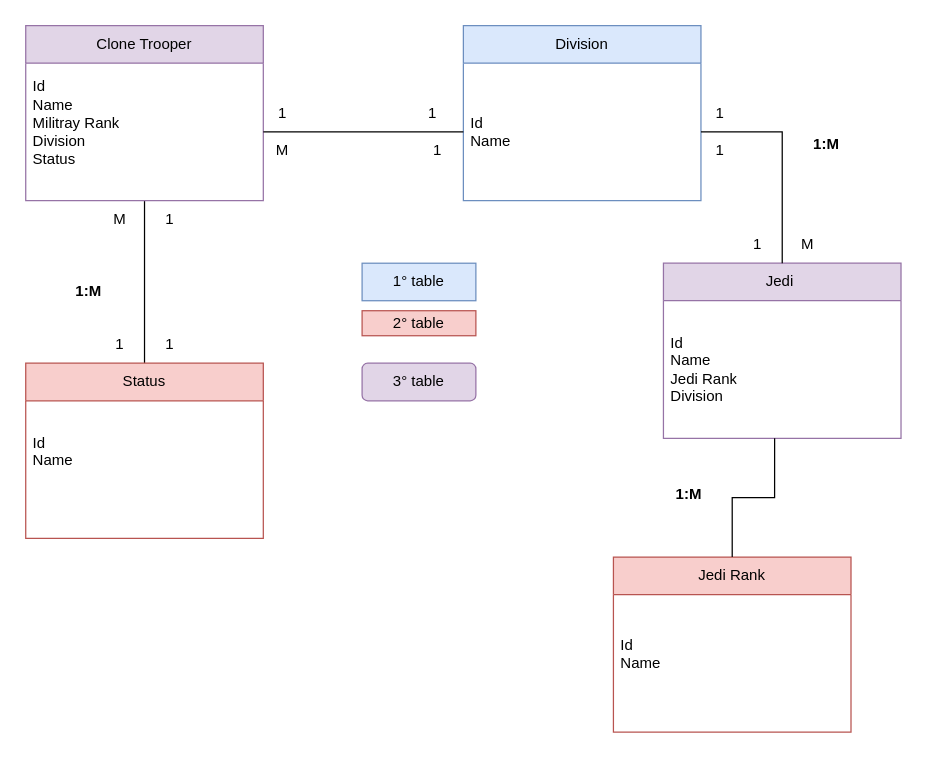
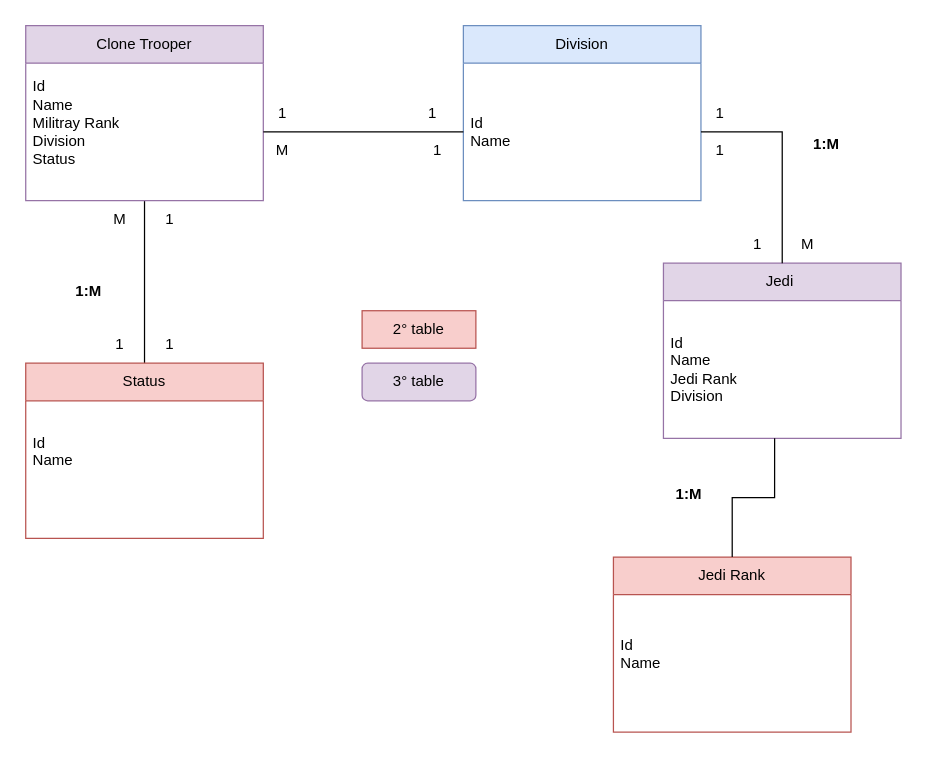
  <mxCell id="0" />
  <mxCell id="1" parent="0" />
  <mxCell id="2" style="edgeStyle=orthogonalEdgeStyle;rounded=0;orthogonalLoop=1;jettySize=auto;html=1;entryX=0.5;entryY=0;entryDx=0;entryDy=0;endArrow=none;startFill=0;" edge="1" parent="1" source="3" target="20"><mxGeometry relative="1" as="geometry" /></mxCell>
  <mxCell id="3" value="Clone Trooper" style="swimlane;fontStyle=0;childLayout=stackLayout;horizontal=1;startSize=30;horizontalStack=0;resizeParent=1;resizeParentMax=0;resizeLast=0;collapsible=1;marginBottom=0;whiteSpace=wrap;html=1;fillColor=#e1d5e7;strokeColor=#9673a6;" vertex="1" parent="1"><mxGeometry x="20" y="20" width="190" height="140" as="geometry" /></mxCell>
  <mxCell id="4" value="Id&lt;div&gt;Name&lt;/div&gt;&lt;div&gt;Militray Rank&lt;/div&gt;&lt;div&gt;Division&lt;/div&gt;&lt;div&gt;Status&lt;/div&gt;&lt;div&gt;&lt;br&gt;&lt;/div&gt;" style="text;strokeColor=none;fillColor=none;align=left;verticalAlign=middle;spacingLeft=4;spacingRight=4;overflow=hidden;points=[[0,0.5],[1,0.5]];portConstraint=eastwest;rotatable=0;whiteSpace=wrap;html=1;" vertex="1" parent="3"><mxGeometry y="30" width="190" height="110" as="geometry" /></mxCell>
  <mxCell id="5" value="Division" style="swimlane;fontStyle=0;childLayout=stackLayout;horizontal=1;startSize=30;horizontalStack=0;resizeParent=1;resizeParentMax=0;resizeLast=0;collapsible=1;marginBottom=0;whiteSpace=wrap;html=1;fillColor=#dae8fc;strokeColor=#6c8ebf;" vertex="1" parent="1"><mxGeometry x="370" y="20" width="190" height="140" as="geometry" /></mxCell>
  <mxCell id="6" value="Id&lt;div&gt;Name&lt;/div&gt;" style="text;strokeColor=none;fillColor=none;align=left;verticalAlign=middle;spacingLeft=4;spacingRight=4;overflow=hidden;points=[[0,0.5],[1,0.5]];portConstraint=eastwest;rotatable=0;whiteSpace=wrap;html=1;" vertex="1" parent="5"><mxGeometry y="30" width="190" height="110" as="geometry" /></mxCell>
  <mxCell id="7" value="Jedi&amp;nbsp;" style="swimlane;fontStyle=0;childLayout=stackLayout;horizontal=1;startSize=30;horizontalStack=0;resizeParent=1;resizeParentMax=0;resizeLast=0;collapsible=1;marginBottom=0;whiteSpace=wrap;html=1;fillColor=#e1d5e7;strokeColor=#9673a6;" vertex="1" parent="1"><mxGeometry x="530" y="210" width="190" height="140" as="geometry" /></mxCell>
  <mxCell id="8" value="Id&lt;div&gt;Name&lt;/div&gt;&lt;div&gt;Jedi Rank&lt;/div&gt;&lt;div&gt;&lt;span style=&quot;background-color: transparent; color: light-dark(rgb(0, 0, 0), rgb(255, 255, 255));&quot;&gt;Division&lt;/span&gt;&lt;/div&gt;" style="text;strokeColor=none;fillColor=none;align=left;verticalAlign=middle;spacingLeft=4;spacingRight=4;overflow=hidden;points=[[0,0.5],[1,0.5]];portConstraint=eastwest;rotatable=0;whiteSpace=wrap;html=1;" vertex="1" parent="7"><mxGeometry y="30" width="190" height="110" as="geometry" /></mxCell>
  <mxCell id="9" style="edgeStyle=orthogonalEdgeStyle;rounded=0;orthogonalLoop=1;jettySize=auto;html=1;entryX=0;entryY=0.5;entryDx=0;entryDy=0;endArrow=none;startFill=0;" edge="1" parent="1" source="4" target="6"><mxGeometry relative="1" as="geometry"><mxPoint x="350" y="90" as="targetPoint" /></mxGeometry></mxCell>
  <mxCell id="10" value="1" style="text;html=1;align=center;verticalAlign=middle;resizable=0;points=[];autosize=1;strokeColor=none;fillColor=none;" vertex="1" parent="1"><mxGeometry x="330" y="75" width="30" height="30" as="geometry" /></mxCell>
  <mxCell id="11" value="1" style="text;html=1;align=center;verticalAlign=middle;resizable=0;points=[];autosize=1;strokeColor=none;fillColor=none;" vertex="1" parent="1"><mxGeometry x="210" y="75" width="30" height="30" as="geometry" /></mxCell>
  <mxCell id="12" value="1" style="text;html=1;align=center;verticalAlign=middle;resizable=0;points=[];autosize=1;strokeColor=none;fillColor=none;" vertex="1" parent="1"><mxGeometry x="334" y="105" width="30" height="30" as="geometry" /></mxCell>
  <mxCell id="13" value="M" style="text;html=1;align=center;verticalAlign=middle;resizable=0;points=[];autosize=1;strokeColor=none;fillColor=none;" vertex="1" parent="1"><mxGeometry x="210" y="105" width="30" height="30" as="geometry" /></mxCell>
  <mxCell id="14" style="edgeStyle=orthogonalEdgeStyle;rounded=0;orthogonalLoop=1;jettySize=auto;html=1;exitX=1;exitY=0.5;exitDx=0;exitDy=0;endArrow=none;startFill=0;" edge="1" parent="1" source="6" target="7"><mxGeometry relative="1" as="geometry" /></mxCell>
  <mxCell id="15" value="1" style="text;html=1;align=center;verticalAlign=middle;resizable=0;points=[];autosize=1;strokeColor=none;fillColor=none;" vertex="1" parent="1"><mxGeometry x="560" y="75" width="30" height="30" as="geometry" /></mxCell>
  <mxCell id="16" value="M" style="text;html=1;align=center;verticalAlign=middle;resizable=0;points=[];autosize=1;strokeColor=none;fillColor=none;" vertex="1" parent="1"><mxGeometry x="630" y="180" width="30" height="30" as="geometry" /></mxCell>
  <mxCell id="17" value="1" style="text;html=1;align=center;verticalAlign=middle;resizable=0;points=[];autosize=1;strokeColor=none;fillColor=none;" vertex="1" parent="1"><mxGeometry x="590" y="180" width="30" height="30" as="geometry" /></mxCell>
  <mxCell id="18" value="1" style="text;html=1;align=center;verticalAlign=middle;resizable=0;points=[];autosize=1;strokeColor=none;fillColor=none;" vertex="1" parent="1"><mxGeometry x="560" y="105" width="30" height="30" as="geometry" /></mxCell>
  <mxCell id="19" value="1:M" style="text;html=1;align=center;verticalAlign=middle;resizable=0;points=[];autosize=1;strokeColor=none;fillColor=none;fontStyle=1" vertex="1" parent="1"><mxGeometry x="640" y="100" width="40" height="30" as="geometry" /></mxCell>
  <mxCell id="20" value="Status" style="swimlane;fontStyle=0;childLayout=stackLayout;horizontal=1;startSize=30;horizontalStack=0;resizeParent=1;resizeParentMax=0;resizeLast=0;collapsible=1;marginBottom=0;whiteSpace=wrap;html=1;fillColor=#f8cecc;strokeColor=#b85450;" vertex="1" parent="1"><mxGeometry x="20" y="290" width="190" height="140" as="geometry" /></mxCell>
  <mxCell id="21" value="Id&lt;div&gt;Name&lt;/div&gt;&lt;div&gt;&lt;br&gt;&lt;/div&gt;&lt;div&gt;&lt;br&gt;&lt;/div&gt;" style="text;strokeColor=none;fillColor=none;align=left;verticalAlign=middle;spacingLeft=4;spacingRight=4;overflow=hidden;points=[[0,0.5],[1,0.5]];portConstraint=eastwest;rotatable=0;whiteSpace=wrap;html=1;" vertex="1" parent="20"><mxGeometry y="30" width="190" height="110" as="geometry" /></mxCell>
  <mxCell id="22" value="1" style="text;html=1;align=center;verticalAlign=middle;resizable=0;points=[];autosize=1;strokeColor=none;fillColor=none;" vertex="1" parent="1"><mxGeometry x="120" y="160" width="30" height="30" as="geometry" /></mxCell>
  <mxCell id="23" value="1" style="text;html=1;align=center;verticalAlign=middle;resizable=0;points=[];autosize=1;strokeColor=none;fillColor=none;" vertex="1" parent="1"><mxGeometry x="120" y="260" width="30" height="30" as="geometry" /></mxCell>
  <mxCell id="24" value="1" style="text;html=1;align=center;verticalAlign=middle;resizable=0;points=[];autosize=1;strokeColor=none;fillColor=none;" vertex="1" parent="1"><mxGeometry x="80" y="260" width="30" height="30" as="geometry" /></mxCell>
  <mxCell id="25" value="M" style="text;html=1;align=center;verticalAlign=middle;resizable=0;points=[];autosize=1;strokeColor=none;fillColor=none;" vertex="1" parent="1"><mxGeometry x="80" y="160" width="30" height="30" as="geometry" /></mxCell>
  <mxCell id="26" value="1:M" style="text;html=1;align=center;verticalAlign=middle;resizable=0;points=[];autosize=1;strokeColor=none;fillColor=none;fontStyle=1" vertex="1" parent="1"><mxGeometry x="50" y="218" width="40" height="30" as="geometry" /></mxCell>
  <mxCell id="27" value="Jedi Rank" style="swimlane;fontStyle=0;childLayout=stackLayout;horizontal=1;startSize=30;horizontalStack=0;resizeParent=1;resizeParentMax=0;resizeLast=0;collapsible=1;marginBottom=0;whiteSpace=wrap;html=1;fillColor=#f8cecc;strokeColor=#b85450;" vertex="1" parent="1"><mxGeometry x="490" y="445" width="190" height="140" as="geometry" /></mxCell>
  <mxCell id="28" value="Id&lt;div&gt;Name&lt;/div&gt;&lt;div&gt;&lt;br&gt;&lt;/div&gt;" style="text;strokeColor=none;fillColor=none;align=left;verticalAlign=middle;spacingLeft=4;spacingRight=4;overflow=hidden;points=[[0,0.5],[1,0.5]];portConstraint=eastwest;rotatable=0;whiteSpace=wrap;html=1;" vertex="1" parent="27"><mxGeometry y="30" width="190" height="110" as="geometry" /></mxCell>
  <mxCell id="29" style="edgeStyle=orthogonalEdgeStyle;rounded=0;orthogonalLoop=1;jettySize=auto;html=1;entryX=0.468;entryY=1;entryDx=0;entryDy=0;entryPerimeter=0;endArrow=none;startFill=0;" edge="1" parent="1" source="27" target="8"><mxGeometry relative="1" as="geometry" /></mxCell>
  <mxCell id="30" value="1:M" style="text;html=1;align=center;verticalAlign=middle;resizable=0;points=[];autosize=1;strokeColor=none;fillColor=none;fontStyle=1" vertex="1" parent="1"><mxGeometry x="530" y="380" width="40" height="30" as="geometry" /></mxCell>
- <mxCell id="31" value="1° table" style="rounded=0;whiteSpace=wrap;html=1;fillColor=#dae8fc;strokeColor=#6c8ebf;" vertex="1" parent="1"><mxGeometry x="289" y="210" width="91" height="30" as="geometry" /></mxCell>
- <mxCell id="32" value="2° table" style="rounded=0;whiteSpace=wrap;html=1;fillColor=#f8cecc;strokeColor=#b85450;" vertex="1" parent="1"><mxGeometry x="289" y="248" width="91" height="20" as="geometry" /></mxCell>
+ <mxCell id="32" value="2° table" style="rounded=0;whiteSpace=wrap;html=1;fillColor=#f8cecc;strokeColor=#b85450;" vertex="1" parent="1"><mxGeometry x="289" y="248" width="91" height="30" as="geometry" /></mxCell>
  <mxCell id="33" value="3° table" style="whiteSpace=wrap;html=1;fillColor=#e1d5e7;strokeColor=#9673a6;rounded=1;" vertex="1" parent="1"><mxGeometry x="289" y="290" width="91" height="30" as="geometry" /></mxCell>
